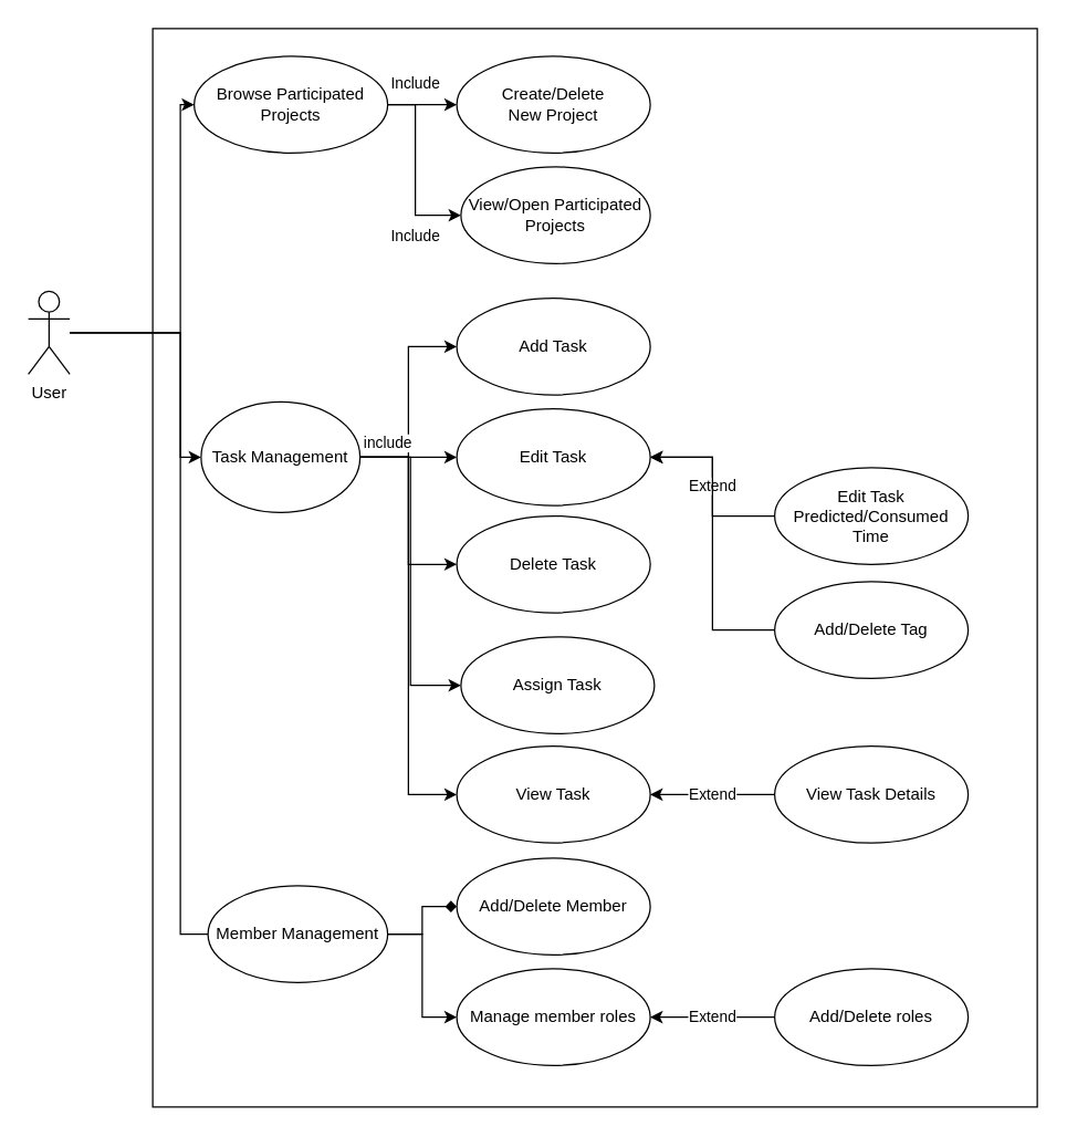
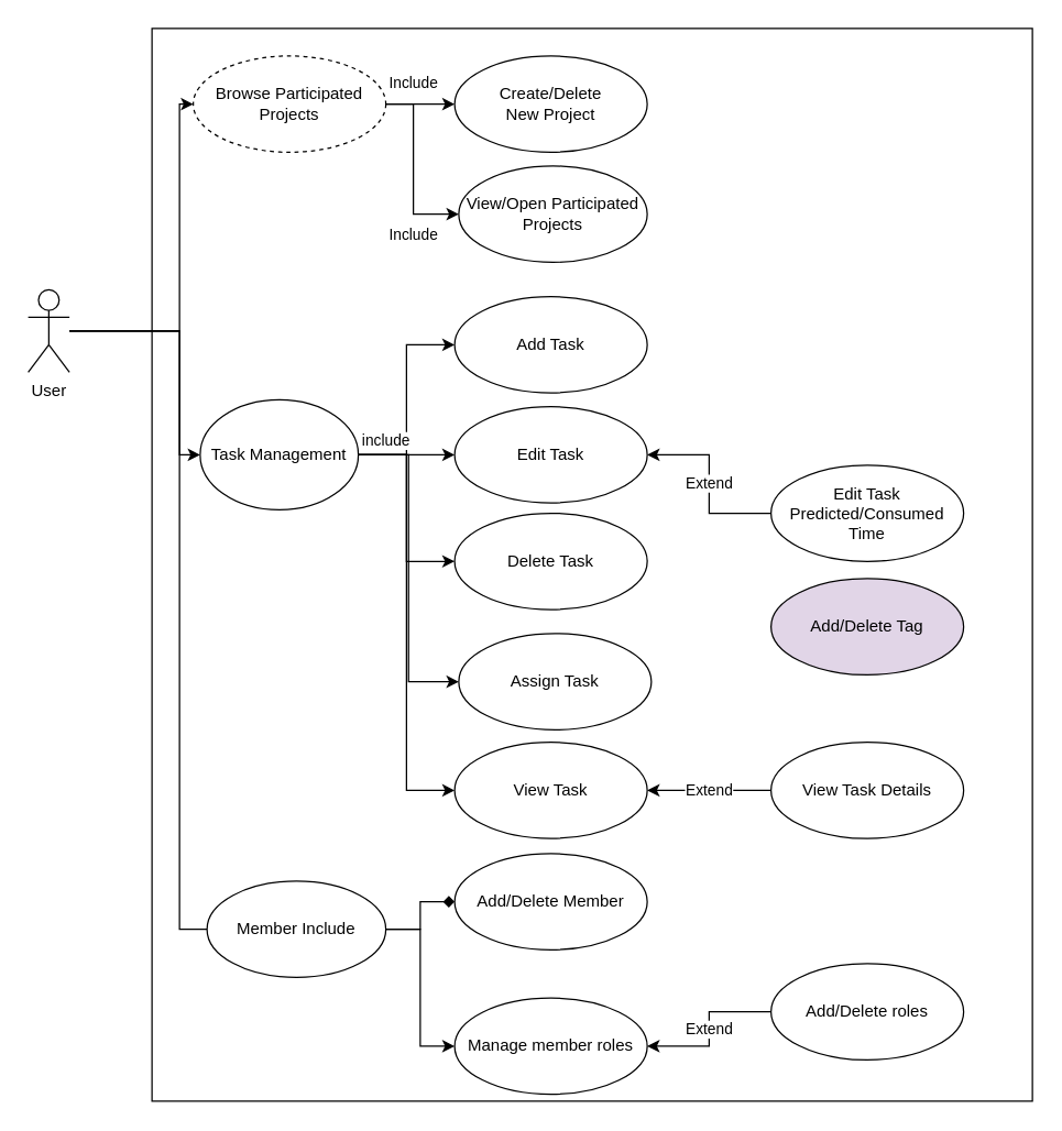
  <mxCell id="0" />
  <mxCell id="1" parent="0" />
  <mxCell id="2" value="" style="rounded=0;whiteSpace=wrap;html=1;" vertex="1" parent="1"><mxGeometry x="110" y="20" width="640" height="780" as="geometry" /></mxCell>
  <mxCell id="3" style="edgeStyle=orthogonalEdgeStyle;rounded=0;orthogonalLoop=1;jettySize=auto;html=1;entryX=0;entryY=0.5;entryDx=0;entryDy=0;" edge="1" parent="1" source="6" target="26"><mxGeometry relative="1" as="geometry"><Array as="points"><mxPoint x="130" y="240" /><mxPoint x="130" y="75" /></Array></mxGeometry></mxCell>
  <mxCell id="4" style="edgeStyle=orthogonalEdgeStyle;rounded=0;orthogonalLoop=1;jettySize=auto;html=1;entryX=0;entryY=0.5;entryDx=0;entryDy=0;" edge="1" parent="1" source="6" target="32"><mxGeometry relative="1" as="geometry"><Array as="points"><mxPoint x="130" y="240" /><mxPoint x="130" y="330" /></Array></mxGeometry></mxCell>
  <mxCell id="5" style="edgeStyle=orthogonalEdgeStyle;rounded=0;orthogonalLoop=1;jettySize=auto;html=1;entryX=0;entryY=0.5;entryDx=0;entryDy=0;endArrow=none;" edge="1" parent="1" source="6" target="35"><mxGeometry relative="1" as="geometry"><Array as="points"><mxPoint x="130" y="240" /><mxPoint x="130" y="675" /></Array></mxGeometry></mxCell>
  <mxCell id="6" value="User" style="shape=umlActor;verticalLabelPosition=bottom;labelBackgroundColor=#ffffff;verticalAlign=top;html=1;outlineConnect=0;" vertex="1" parent="1"><mxGeometry x="20" y="210" width="30" height="60" as="geometry" /></mxCell>
  <mxCell id="7" value="&lt;div&gt;Add Task&lt;/div&gt;" style="ellipse;whiteSpace=wrap;html=1;" vertex="1" parent="1"><mxGeometry x="330" y="215" width="140" height="70" as="geometry" /></mxCell>
  <mxCell id="8" value="Delete Task" style="ellipse;whiteSpace=wrap;html=1;" vertex="1" parent="1"><mxGeometry x="330" y="372.5" width="140" height="70" as="geometry" /></mxCell>
  <mxCell id="9" value="&lt;div&gt;Edit Task&lt;/div&gt;" style="ellipse;whiteSpace=wrap;html=1;" vertex="1" parent="1"><mxGeometry x="330" y="295" width="140" height="70" as="geometry" /></mxCell>
  <mxCell id="10" value="View Task" style="ellipse;whiteSpace=wrap;html=1;" vertex="1" parent="1"><mxGeometry x="330" y="539" width="140" height="70" as="geometry" /></mxCell>
  <mxCell id="11" value="Add/Delete Member" style="ellipse;whiteSpace=wrap;html=1;" vertex="1" parent="1"><mxGeometry x="330" y="620" width="140" height="70" as="geometry" /></mxCell>
  <mxCell id="12" value="Assign Task" style="ellipse;whiteSpace=wrap;html=1;" vertex="1" parent="1"><mxGeometry x="333" y="460" width="140" height="70" as="geometry" /></mxCell>
  <mxCell id="13" value="Extend" style="edgeStyle=orthogonalEdgeStyle;rounded=0;orthogonalLoop=1;jettySize=auto;html=1;entryX=1;entryY=0.5;entryDx=0;entryDy=0;" edge="1" parent="1" source="14" target="10"><mxGeometry relative="1" as="geometry" /></mxCell>
  <mxCell id="14" value="View Task Details" style="ellipse;whiteSpace=wrap;html=1;" vertex="1" parent="1"><mxGeometry x="560" y="539" width="140" height="70" as="geometry" /></mxCell>
  <mxCell id="15" value="Extend" style="edgeStyle=orthogonalEdgeStyle;rounded=0;orthogonalLoop=1;jettySize=auto;html=1;entryX=1;entryY=0.5;entryDx=0;entryDy=0;" edge="1" parent="1" source="16" target="9"><mxGeometry x="0.015" relative="1" as="geometry"><mxPoint as="offset" /></mxGeometry></mxCell>
  <mxCell id="16" value="&lt;div&gt;Edit Task &lt;br&gt;&lt;/div&gt;&lt;div&gt;Predicted/Consumed&lt;/div&gt;&lt;div&gt;Time&lt;br&gt;&lt;/div&gt;" style="ellipse;whiteSpace=wrap;html=1;" vertex="1" parent="1"><mxGeometry x="560" y="337.5" width="140" height="70" as="geometry" /></mxCell>
- <mxCell id="17" style="edgeStyle=orthogonalEdgeStyle;rounded=0;orthogonalLoop=1;jettySize=auto;html=1;entryX=1;entryY=0.5;entryDx=0;entryDy=0;" edge="1" parent="1" source="18" target="9"><mxGeometry relative="1" as="geometry" /></mxCell>
- <mxCell id="18" value="Add/Delete Tag" style="ellipse;whiteSpace=wrap;html=1;" vertex="1" parent="1"><mxGeometry x="560" y="420" width="140" height="70" as="geometry" /></mxCell>
- <mxCell id="19" value="Manage member roles" style="ellipse;whiteSpace=wrap;html=1;" vertex="1" parent="1"><mxGeometry x="330" y="700" width="140" height="70" as="geometry" /></mxCell>
+ <mxCell id="18" value="Add/Delete Tag" style="ellipse;whiteSpace=wrap;html=1;fillColor=#e1d5e7;" vertex="1" parent="1"><mxGeometry x="560" y="420" width="140" height="70" as="geometry" /></mxCell>
+ <mxCell id="19" value="Manage member roles" style="ellipse;whiteSpace=wrap;html=1;" vertex="1" parent="1"><mxGeometry x="330" y="725" width="140" height="70" as="geometry" /></mxCell>
  <mxCell id="20" value="Extend" style="edgeStyle=orthogonalEdgeStyle;rounded=0;orthogonalLoop=1;jettySize=auto;html=1;entryX=1;entryY=0.5;entryDx=0;entryDy=0;" edge="1" parent="1" source="21" target="19"><mxGeometry relative="1" as="geometry" /></mxCell>
  <mxCell id="21" value="Add/Delete roles" style="ellipse;whiteSpace=wrap;html=1;" vertex="1" parent="1"><mxGeometry x="560" y="700" width="140" height="70" as="geometry" /></mxCell>
  <mxCell id="22" value="&lt;div&gt;Create/Delete&lt;/div&gt;&lt;div&gt; New Project&lt;/div&gt;" style="ellipse;whiteSpace=wrap;html=1;" vertex="1" parent="1"><mxGeometry x="330" y="40" width="140" height="70" as="geometry" /></mxCell>
  <mxCell id="23" value="&lt;div&gt;View/Open Participated&lt;/div&gt;&lt;div&gt;Projects&lt;br&gt;&lt;/div&gt;" style="ellipse;whiteSpace=wrap;html=1;" vertex="1" parent="1"><mxGeometry x="333" y="120" width="137" height="70" as="geometry" /></mxCell>
  <mxCell id="24" value="Include" style="edgeStyle=orthogonalEdgeStyle;rounded=0;orthogonalLoop=1;jettySize=auto;html=1;entryX=0;entryY=0.5;entryDx=0;entryDy=0;" edge="1" parent="1" source="26" target="23"><mxGeometry x="0.502" y="-15" relative="1" as="geometry"><Array as="points"><mxPoint x="300" y="75" /><mxPoint x="300" y="155" /></Array><mxPoint as="offset" /></mxGeometry></mxCell>
  <mxCell id="25" value="Include" style="edgeStyle=orthogonalEdgeStyle;rounded=0;orthogonalLoop=1;jettySize=auto;html=1;" edge="1" parent="1" source="26" target="22"><mxGeometry x="-0.2" y="15" relative="1" as="geometry"><mxPoint as="offset" /></mxGeometry></mxCell>
- <mxCell id="26" value="&lt;div&gt;Browse Participated Projects&lt;/div&gt;" style="ellipse;whiteSpace=wrap;html=1;" vertex="1" parent="1"><mxGeometry x="140" y="40" width="140" height="70" as="geometry" /></mxCell>
+ <mxCell id="26" value="&lt;div&gt;Browse Participated Projects&lt;/div&gt;" style="ellipse;whiteSpace=wrap;html=1;dashed=1;" vertex="1" parent="1"><mxGeometry x="140" y="40" width="140" height="70" as="geometry" /></mxCell>
  <mxCell id="27" style="edgeStyle=orthogonalEdgeStyle;rounded=0;orthogonalLoop=1;jettySize=auto;html=1;entryX=0;entryY=0.5;entryDx=0;entryDy=0;" edge="1" parent="1" source="32" target="7"><mxGeometry relative="1" as="geometry" /></mxCell>
  <mxCell id="28" style="edgeStyle=orthogonalEdgeStyle;rounded=0;orthogonalLoop=1;jettySize=auto;html=1;entryX=0;entryY=0.5;entryDx=0;entryDy=0;" edge="1" parent="1" source="32" target="9"><mxGeometry relative="1" as="geometry" /></mxCell>
  <mxCell id="29" style="edgeStyle=orthogonalEdgeStyle;rounded=0;orthogonalLoop=1;jettySize=auto;html=1;entryX=0;entryY=0.5;entryDx=0;entryDy=0;" edge="1" parent="1" source="32" target="8"><mxGeometry relative="1" as="geometry" /></mxCell>
  <mxCell id="30" value="include" style="edgeStyle=orthogonalEdgeStyle;rounded=0;orthogonalLoop=1;jettySize=auto;html=1;entryX=0;entryY=0.5;entryDx=0;entryDy=0;" edge="1" parent="1" source="32" target="10"><mxGeometry x="-0.873" y="10" relative="1" as="geometry"><mxPoint as="offset" /></mxGeometry></mxCell>
  <mxCell id="31" style="edgeStyle=orthogonalEdgeStyle;rounded=0;orthogonalLoop=1;jettySize=auto;html=1;entryX=0;entryY=0.5;entryDx=0;entryDy=0;" edge="1" parent="1" source="32" target="12"><mxGeometry relative="1" as="geometry" /></mxCell>
  <mxCell id="32" value="Task Management" style="ellipse;whiteSpace=wrap;html=1;" vertex="1" parent="1"><mxGeometry x="145" y="290" width="115" height="80" as="geometry" /></mxCell>
  <mxCell id="33" style="edgeStyle=orthogonalEdgeStyle;rounded=0;orthogonalLoop=1;jettySize=auto;html=1;entryX=0;entryY=0.5;entryDx=0;entryDy=0;endArrow=diamond;" edge="1" parent="1" source="35" target="11"><mxGeometry relative="1" as="geometry" /></mxCell>
  <mxCell id="34" style="edgeStyle=orthogonalEdgeStyle;rounded=0;orthogonalLoop=1;jettySize=auto;html=1;entryX=0;entryY=0.5;entryDx=0;entryDy=0;" edge="1" parent="1" source="35" target="19"><mxGeometry relative="1" as="geometry" /></mxCell>
- <mxCell id="35" value="Member Management" style="ellipse;whiteSpace=wrap;html=1;" vertex="1" parent="1"><mxGeometry x="150" y="640" width="130" height="70" as="geometry" /></mxCell>
+ <mxCell id="35" value="Member Include" style="ellipse;whiteSpace=wrap;html=1;" vertex="1" parent="1"><mxGeometry x="150" y="640" width="130" height="70" as="geometry" /></mxCell>
